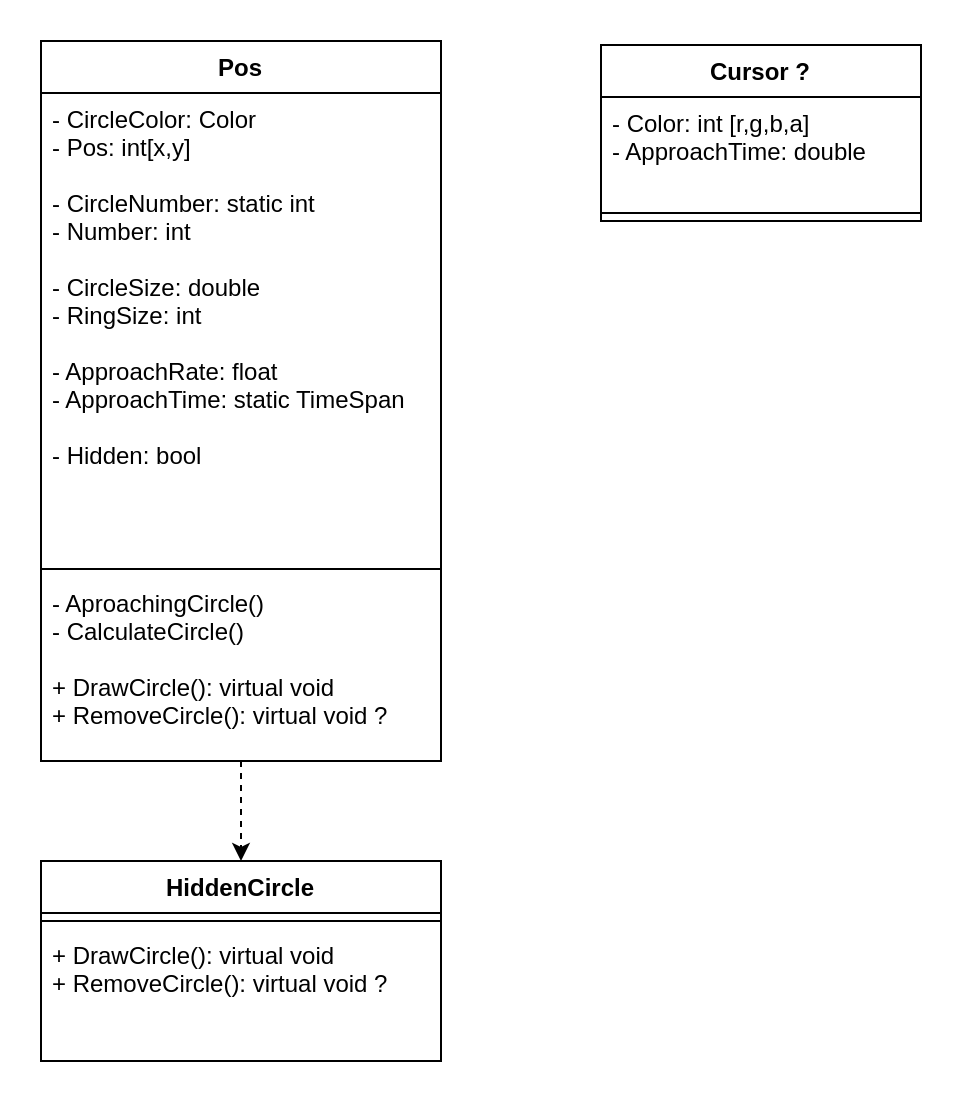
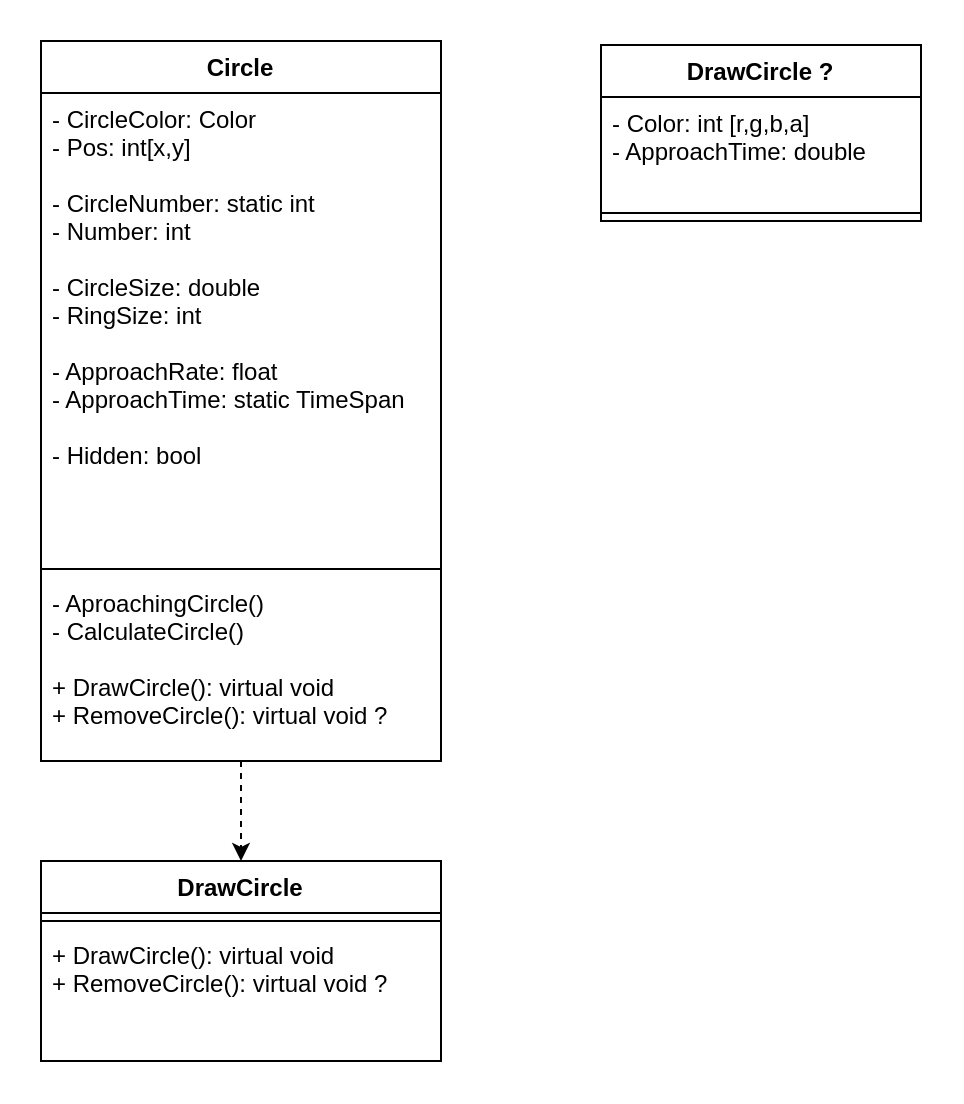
  <mxCell id="0" />
  <mxCell id="1" parent="0" />
- <mxCell id="2" value="Pos" style="swimlane;fontStyle=1;align=center;verticalAlign=top;childLayout=stackLayout;horizontal=1;startSize=26;horizontalStack=0;resizeParent=1;resizeParentMax=0;resizeLast=0;collapsible=1;marginBottom=0;" parent="1" vertex="1"><mxGeometry x="20" y="20" width="200" height="360" as="geometry" /></mxCell>
+ <mxCell id="2" value="Circle" style="swimlane;fontStyle=1;align=center;verticalAlign=top;childLayout=stackLayout;horizontal=1;startSize=26;horizontalStack=0;resizeParent=1;resizeParentMax=0;resizeLast=0;collapsible=1;marginBottom=0;" parent="1" vertex="1"><mxGeometry x="20" y="20" width="200" height="360" as="geometry" /></mxCell>
  <mxCell id="3" value="- CircleColor: Color&#10;- Pos: int[x,y]&#10;&#10;- CircleNumber: static int&#10;- Number: int&#10;&#10;- CircleSize: double&#10;- RingSize: int&#10;&#10;- ApproachRate: float&#10;- ApproachTime: static TimeSpan&#10;&#10;- Hidden: bool" style="text;strokeColor=none;fillColor=none;align=left;verticalAlign=top;spacingLeft=4;spacingRight=4;overflow=hidden;rotatable=0;points=[[0,0.5],[1,0.5]];portConstraint=eastwest;" parent="2" vertex="1"><mxGeometry y="26" width="200" height="234" as="geometry" /></mxCell>
  <mxCell id="4" value="" style="line;strokeWidth=1;fillColor=none;align=left;verticalAlign=middle;spacingTop=-1;spacingLeft=3;spacingRight=3;rotatable=0;labelPosition=right;points=[];portConstraint=eastwest;" parent="2" vertex="1"><mxGeometry y="260" width="200" height="8" as="geometry" /></mxCell>
  <mxCell id="5" value="- AproachingCircle()&#10;- CalculateCircle()&#10;&#10;+ DrawCircle(): virtual void&#10;+ RemoveCircle(): virtual void ?&#10;" style="text;strokeColor=none;fillColor=none;align=left;verticalAlign=top;spacingLeft=4;spacingRight=4;overflow=hidden;rotatable=0;points=[[0,0.5],[1,0.5]];portConstraint=eastwest;" parent="2" vertex="1"><mxGeometry y="268" width="200" height="92" as="geometry" /></mxCell>
  <mxCell id="6" style="edgeStyle=orthogonalEdgeStyle;rounded=0;orthogonalLoop=1;jettySize=auto;html=1;exitX=0.5;exitY=1;exitDx=0;exitDy=0;entryX=0.5;entryY=0;entryDx=0;entryDy=0;fontSize=14;dashed=1;" parent="1" source="2" target="7" edge="1"><mxGeometry relative="1" as="geometry" /></mxCell>
- <mxCell id="7" value="HiddenCircle" style="swimlane;fontStyle=1;align=center;verticalAlign=top;childLayout=stackLayout;horizontal=1;startSize=26;horizontalStack=0;resizeParent=1;resizeParentMax=0;resizeLast=0;collapsible=1;marginBottom=0;fontSize=12;" parent="1" vertex="1"><mxGeometry x="20" y="430" width="200" height="100" as="geometry" /></mxCell>
+ <mxCell id="7" value="DrawCircle" style="swimlane;fontStyle=1;align=center;verticalAlign=top;childLayout=stackLayout;horizontal=1;startSize=26;horizontalStack=0;resizeParent=1;resizeParentMax=0;resizeLast=0;collapsible=1;marginBottom=0;fontSize=12;" parent="1" vertex="1"><mxGeometry x="20" y="430" width="200" height="100" as="geometry" /></mxCell>
  <mxCell id="8" value="" style="line;strokeWidth=1;fillColor=none;align=left;verticalAlign=middle;spacingTop=-1;spacingLeft=3;spacingRight=3;rotatable=0;labelPosition=right;points=[];portConstraint=eastwest;" parent="7" vertex="1"><mxGeometry y="26" width="200" height="8" as="geometry" /></mxCell>
  <mxCell id="9" value="+ DrawCircle(): virtual void&#10;+ RemoveCircle(): virtual void ?" style="text;strokeColor=none;fillColor=none;align=left;verticalAlign=top;spacingLeft=4;spacingRight=4;overflow=hidden;rotatable=0;points=[[0,0.5],[1,0.5]];portConstraint=eastwest;" parent="7" vertex="1"><mxGeometry y="34" width="200" height="66" as="geometry" /></mxCell>
- <mxCell id="10" value="Cursor ?" style="swimlane;fontStyle=1;align=center;verticalAlign=top;childLayout=stackLayout;horizontal=1;startSize=26;horizontalStack=0;resizeParent=1;resizeParentMax=0;resizeLast=0;collapsible=1;marginBottom=0;fontSize=12;" parent="1" vertex="1"><mxGeometry x="300" y="22" width="160" height="88" as="geometry" /></mxCell>
+ <mxCell id="10" value="DrawCircle ?" style="swimlane;fontStyle=1;align=center;verticalAlign=top;childLayout=stackLayout;horizontal=1;startSize=26;horizontalStack=0;resizeParent=1;resizeParentMax=0;resizeLast=0;collapsible=1;marginBottom=0;fontSize=12;" parent="1" vertex="1"><mxGeometry x="300" y="22" width="160" height="88" as="geometry" /></mxCell>
  <mxCell id="11" value="- Color: int [r,g,b,a]&#10;- ApproachTime: double" style="text;strokeColor=none;fillColor=none;align=left;verticalAlign=top;spacingLeft=4;spacingRight=4;overflow=hidden;rotatable=0;points=[[0,0.5],[1,0.5]];portConstraint=eastwest;" parent="10" vertex="1"><mxGeometry y="26" width="160" height="54" as="geometry" /></mxCell>
  <mxCell id="12" value="" style="line;strokeWidth=1;fillColor=none;align=left;verticalAlign=middle;spacingTop=-1;spacingLeft=3;spacingRight=3;rotatable=0;labelPosition=right;points=[];portConstraint=eastwest;" parent="10" vertex="1"><mxGeometry y="80" width="160" height="8" as="geometry" /></mxCell>
